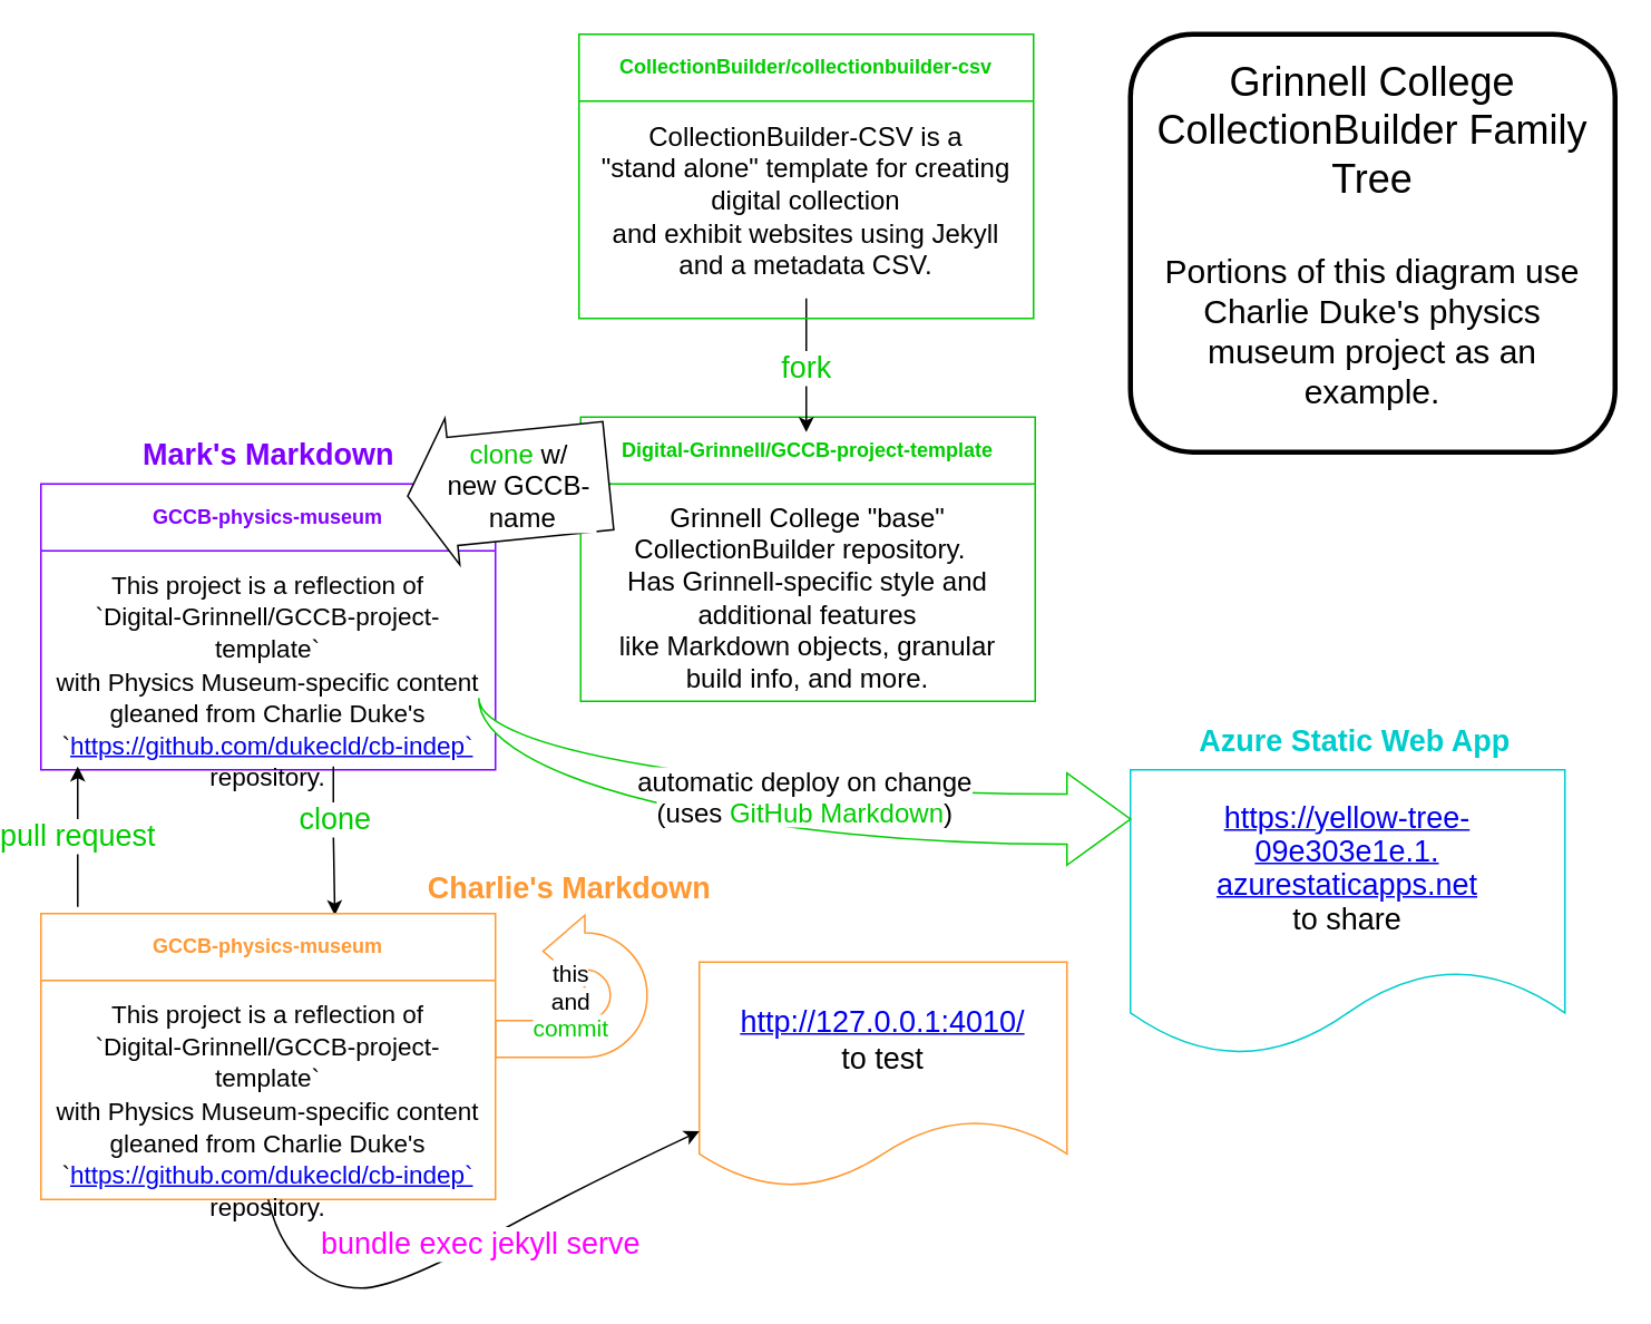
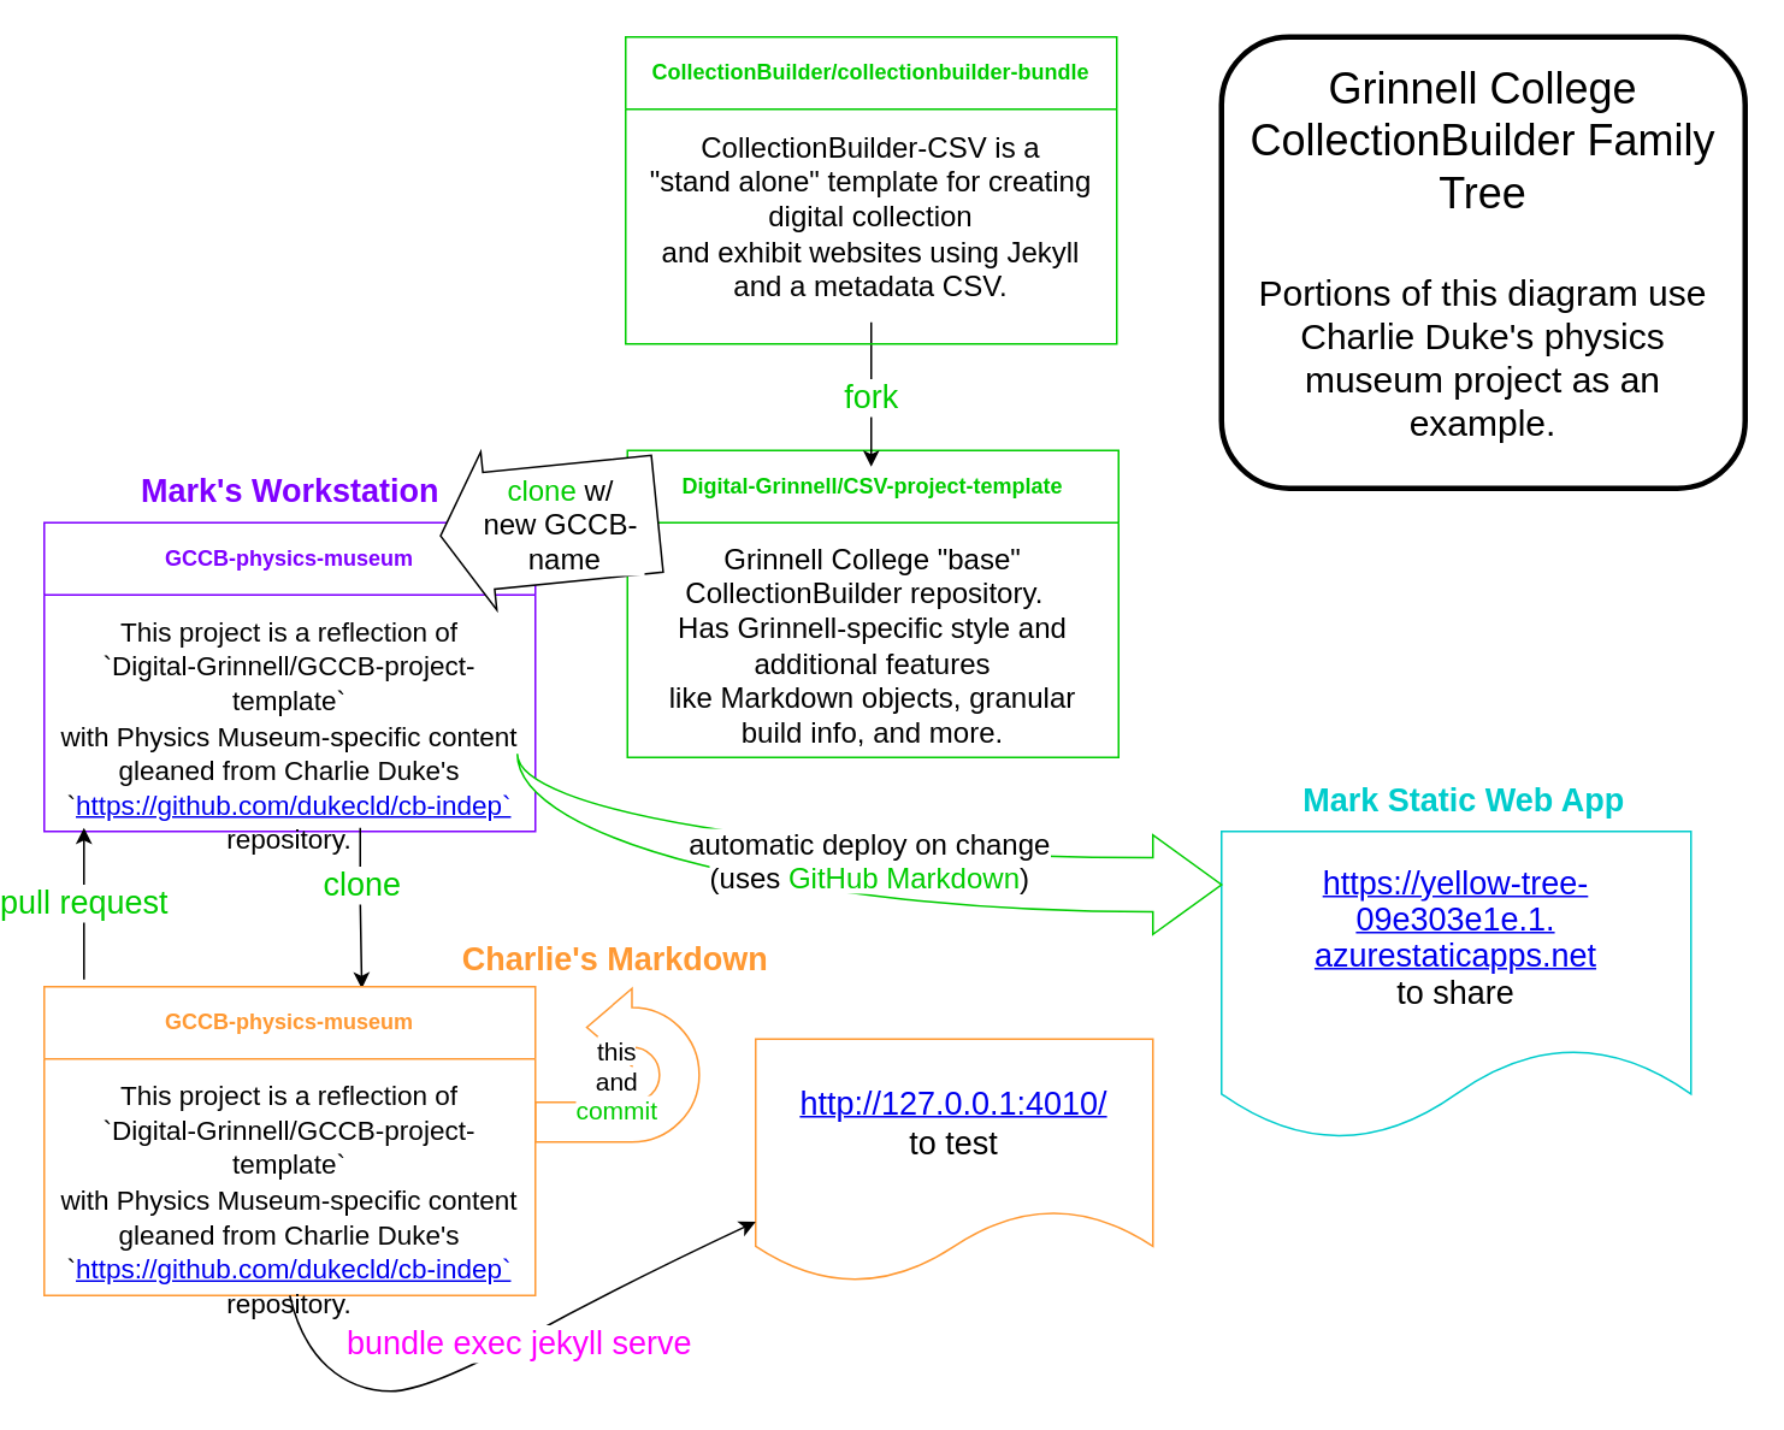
  <mxCell id="0" />
  <mxCell id="1" parent="0" />
  <mxCell id="2" value="&lt;font style=&quot;font-size: 14px;&quot;&gt;&lt;span style=&quot;background-color: light-dark(#ffffff, var(--ge-dark-color, #121212));&quot;&gt;&lt;br&gt;&lt;/span&gt;&lt;/font&gt;&lt;div&gt;&lt;font style=&quot;font-size: 14px;&quot;&gt;&lt;span style=&quot;background-color: light-dark(#ffffff, var(--ge-dark-color, #121212));&quot;&gt;&lt;br&gt;&lt;/span&gt;&lt;/font&gt;&lt;/div&gt;&lt;div&gt;&lt;font style=&quot;font-size: 14px;&quot;&gt;&lt;span style=&quot;background-color: light-dark(#ffffff, var(--ge-dark-color, #121212));&quot;&gt;this&lt;/span&gt;&lt;/font&gt;&lt;/div&gt;&lt;div&gt;&lt;font style=&quot;font-size: 14px;&quot;&gt;&lt;span style=&quot;background-color: light-dark(#ffffff, var(--ge-dark-color, #121212));&quot;&gt;and&lt;/span&gt;&lt;/font&gt;&lt;/div&gt;&lt;font style=&quot;font-size: 14px;&quot;&gt;&lt;span style=&quot;background-color: light-dark(#ffffff, var(--ge-dark-color, #121212));&quot;&gt;&lt;span style=&quot;color: rgb(0, 204, 0);&quot;&gt;commit&lt;/span&gt;&lt;br&gt;&lt;br&gt;&lt;/span&gt;&lt;/font&gt;" style="html=1;shadow=0;dashed=0;align=center;verticalAlign=middle;shape=mxgraph.arrows2.uTurnArrow;dy=11;arrowHead=43;dx2=25;flipH=1;strokeColor=#FF9933;" parent="1" vertex="1"><mxGeometry x="292" y="547" width="90.73" height="85" as="geometry" /></mxCell>
- <mxCell id="3" value="&lt;span style=&quot;color: rgb(0, 204, 0);&quot;&gt;Digital-Grinnell/GCCB-project-template&lt;/span&gt;" style="swimlane;whiteSpace=wrap;html=1;startSize=40;strokeColor=#00CC00;" parent="1" vertex="1"><mxGeometry x="343" y="249" width="272" height="170" as="geometry"><mxRectangle x="320" y="30" width="240" height="40" as="alternateBounds" /></mxGeometry></mxCell>
+ <mxCell id="3" value="&lt;span style=&quot;color: rgb(0, 204, 0);&quot;&gt;Digital-Grinnell/CSV-project-template&lt;/span&gt;" style="swimlane;whiteSpace=wrap;html=1;startSize=40;strokeColor=#00CC00;" parent="1" vertex="1"><mxGeometry x="343" y="249" width="272" height="170" as="geometry"><mxRectangle x="320" y="30" width="240" height="40" as="alternateBounds" /></mxGeometry></mxCell>
  <mxCell id="4" value="Grinnell College &quot;base&quot; CollectionBuilder repository.&amp;nbsp;&amp;nbsp;&lt;br&gt;Has Grinnell-specific style and additional features&lt;br&gt;like Markdown objects, granular build info, and more." style="text;whiteSpace=wrap;html=1;align=center;fontSize=16;" parent="3" vertex="1"><mxGeometry x="6" y="44" width="260" height="105" as="geometry" /></mxCell>
- <mxCell id="5" value="&lt;font style=&quot;font-size: 18px; color: rgb(127, 0, 255);&quot;&gt;&lt;b&gt;Mark's Markdown&lt;/b&gt;&lt;/font&gt;" style="text;html=1;align=center;verticalAlign=middle;resizable=0;points=[];autosize=1;strokeColor=none;fillColor=none;" parent="1" vertex="1"><mxGeometry x="61" y="252" width="190" height="40" as="geometry" /></mxCell>
+ <mxCell id="5" value="&lt;font style=&quot;font-size: 18px; color: rgb(127, 0, 255);&quot;&gt;&lt;b&gt;Mark's Workstation&lt;/b&gt;&lt;/font&gt;" style="text;html=1;align=center;verticalAlign=middle;resizable=0;points=[];autosize=1;strokeColor=none;fillColor=none;" parent="1" vertex="1"><mxGeometry x="61" y="252" width="190" height="40" as="geometry" /></mxCell>
  <mxCell id="6" value="&lt;span style=&quot;color: rgb(127, 0, 255);&quot;&gt;GCCB-physics-museum&lt;/span&gt;" style="swimlane;whiteSpace=wrap;html=1;startSize=40;strokeColor=#7F00FF;" parent="1" vertex="1"><mxGeometry x="20" y="289" width="272" height="171" as="geometry"><mxRectangle x="320" y="30" width="240" height="40" as="alternateBounds" /></mxGeometry></mxCell>
  <mxCell id="7" value="&lt;font style=&quot;font-size: 15px;&quot;&gt;This project is a reflection of&lt;br&gt;`Digital-Grinnell/GCCB-project-template`&lt;br&gt; with Physics Museum-specific content gleaned from Charlie Duke's&lt;br&gt;`&lt;a class=&quot;Link--inTextBlock&quot; href=&quot;https://github.com/dukecld/cb-indep`&quot;&gt;https://github.com/dukecld/cb-indep`&lt;/a&gt; repository. &lt;br&gt;&lt;/font&gt;      " style="text;whiteSpace=wrap;html=1;align=center;fontSize=16;" parent="6" vertex="1"><mxGeometry x="6" y="44" width="260" height="105" as="geometry" /></mxCell>
  <mxCell id="8" value="" style="shape=flexArrow;endArrow=classic;html=1;rounded=0;width=65;endSize=8.61;endWidth=22;fillColor=default;" parent="1" edge="1"><mxGeometry width="50" height="50" relative="1" as="geometry"><mxPoint x="360" y="284" as="sourcePoint" /><mxPoint x="239" y="296.293" as="targetPoint" /><Array as="points" /></mxGeometry></mxCell>
  <mxCell id="9" value="&lt;font style=&quot;font-size: 16px;&quot;&gt;&lt;span style=&quot;color: rgb(0, 204, 0);&quot;&gt;clone&lt;/span&gt; w/&amp;nbsp;&lt;br&gt;new GCCB-&amp;nbsp;&lt;br&gt;name&lt;/font&gt;" style="edgeLabel;html=1;align=center;verticalAlign=middle;resizable=0;points=[];" parent="8" vertex="1" connectable="0"><mxGeometry x="-0.084" y="2" relative="1" as="geometry"><mxPoint x="3" y="-2" as="offset" /></mxGeometry></mxCell>
  <mxCell id="10" value="&lt;font style=&quot;font-size: 18px; color: rgb(255, 153, 51);&quot;&gt;&lt;b&gt;Charlie's Markdown&lt;/b&gt;&lt;/font&gt;" style="text;html=1;align=center;verticalAlign=middle;resizable=0;points=[];autosize=1;strokeColor=none;fillColor=none;" parent="1" vertex="1"><mxGeometry x="231" y="511" width="210" height="40" as="geometry" /></mxCell>
  <mxCell id="11" value="&lt;font style=&quot;font-size: 18px; color: rgb(0, 204, 0);&quot;&gt;fork&lt;/font&gt;" style="edgeStyle=orthogonalEdgeStyle;rounded=0;orthogonalLoop=1;jettySize=auto;html=1;" parent="1" edge="1"><mxGeometry x="0.146" relative="1" as="geometry"><mxPoint x="478" y="178" as="sourcePoint" /><mxPoint x="478" y="258" as="targetPoint" /><Array as="points"><mxPoint x="482.5" y="218" /><mxPoint x="482.5" y="218" /></Array><mxPoint as="offset" /></mxGeometry></mxCell>
  <mxCell id="12" value="&lt;font style=&quot;font-size: 18px; color: rgb(0, 204, 0);&quot;&gt;clone&lt;/font&gt;" style="edgeStyle=orthogonalEdgeStyle;rounded=0;orthogonalLoop=1;jettySize=auto;html=1;entryX=0.893;entryY=0.006;entryDx=0;entryDy=0;entryPerimeter=0;" parent="1" edge="1"><mxGeometry x="-0.281" y="1" relative="1" as="geometry"><mxPoint x="195" y="458" as="sourcePoint" /><mxPoint x="195.896" y="547.026" as="targetPoint" /><Array as="points"><mxPoint x="195" y="498" /><mxPoint x="196" y="498" /></Array><mxPoint as="offset" /></mxGeometry></mxCell>
  <mxCell id="13" value="&lt;font style=&quot;font-size: 18px; color: rgb(0, 204, 0);&quot;&gt;pull request&lt;/font&gt;" style="edgeStyle=orthogonalEdgeStyle;rounded=0;orthogonalLoop=1;jettySize=auto;html=1;exitX=0.081;exitY=-0.023;exitDx=0;exitDy=0;exitPerimeter=0;" parent="1" source="20" edge="1"><mxGeometry x="0.001" relative="1" as="geometry"><mxPoint x="62" y="458" as="sourcePoint" /><mxPoint x="42" y="458" as="targetPoint" /><Array as="points"><mxPoint x="42" y="498" /><mxPoint x="42" y="498" /></Array><mxPoint as="offset" /></mxGeometry></mxCell>
  <mxCell id="14" value="&lt;div align=&quot;center&quot; style=&quot;font-weight: normal; line-height: 18px; white-space: pre;&quot;&gt;&lt;div&gt;&lt;font face=&quot;Helvetica&quot; style=&quot;background-color: light-dark(#ffffff, var(--ge-dark-color, #121212)); font-size: 18px;&quot;&gt;&lt;span style=&quot;color: rgb(212, 212, 212);&quot;&gt;&lt;a href=&quot;https://yellow-tree- 09e303e1e.1. azurestaticapps.net&quot;&gt;https://yellow-tree-&lt;br&gt;09e303e1e.1.&lt;br&gt;azurestaticapps.net&lt;/a&gt;&lt;/span&gt;&lt;/font&gt;&lt;/div&gt;&lt;/div&gt;&lt;font style=&quot;font-size: 18px;&quot; face=&quot;Helvetica&quot;&gt;to share&lt;/font&gt;" style="shape=document;whiteSpace=wrap;html=1;boundedLbl=1;align=center;strokeColor=#00CCCC;" parent="1" vertex="1"><mxGeometry x="672" y="460" width="260" height="171" as="geometry" /></mxCell>
- <mxCell id="15" value="&lt;font style=&quot;font-size: 18px; color: rgb(0, 204, 204);&quot;&gt;&lt;b&gt;Azure Static Web App&lt;/b&gt;&lt;/font&gt;" style="text;html=1;align=center;verticalAlign=middle;resizable=0;points=[];autosize=1;strokeColor=none;fillColor=none;" parent="1" vertex="1"><mxGeometry x="701" y="423" width="210" height="40" as="geometry" /></mxCell>
+ <mxCell id="15" value="&lt;font style=&quot;font-size: 18px; color: rgb(0, 204, 204);&quot;&gt;&lt;b&gt;Mark Static Web App&lt;/b&gt;&lt;/font&gt;" style="text;html=1;align=center;verticalAlign=middle;resizable=0;points=[];autosize=1;strokeColor=none;fillColor=none;" parent="1" vertex="1"><mxGeometry x="701" y="423" width="210" height="40" as="geometry" /></mxCell>
  <mxCell id="16" value="&lt;font style=&quot;font-size: 16px; background-color: light-dark(#ffffff, var(--ge-dark-color, #121212));&quot;&gt;&lt;br&gt;automatic deploy on change&lt;br&gt;(uses &lt;span style=&quot;color: rgb(0, 204, 0);&quot;&gt;GitHub Markdown&lt;/span&gt;)&lt;/font&gt;" style="html=1;shadow=0;dashed=0;align=center;verticalAlign=middle;shape=mxgraph.arrows2.jumpInArrow;dy=15;dx=38;arrowHead=55;flipV=1;strokeColor=#00CC00;" parent="1" vertex="1"><mxGeometry x="282" y="417" width="390" height="100" as="geometry" /></mxCell>
- <mxCell id="17" value="CollectionBuilder/collectionbuilder-csv" style="swimlane;whiteSpace=wrap;html=1;startSize=40;fontColor=#00CC00;strokeColor=#00CC00;" parent="1" vertex="1"><mxGeometry x="342" y="20" width="272" height="170" as="geometry"><mxRectangle x="320" y="30" width="240" height="40" as="alternateBounds" /></mxGeometry></mxCell>
+ <mxCell id="17" value="CollectionBuilder/collectionbuilder-bundle" style="swimlane;whiteSpace=wrap;html=1;startSize=40;fontColor=#00CC00;strokeColor=#00CC00;" parent="1" vertex="1"><mxGeometry x="342" y="20" width="272" height="170" as="geometry"><mxRectangle x="320" y="30" width="240" height="40" as="alternateBounds" /></mxGeometry></mxCell>
  <mxCell id="18" value="CollectionBuilder-CSV is a&lt;br&gt;&quot;stand alone&quot; template for creating digital collection&lt;br&gt;and exhibit websites using Jekyll&lt;br&gt;and a metadata CSV." style="text;whiteSpace=wrap;html=1;align=center;fontSize=16;" parent="17" vertex="1"><mxGeometry x="6" y="45" width="260" height="80" as="geometry" /></mxCell>
  <mxCell id="19" value="&lt;div&gt;&lt;font style=&quot;font-size: 18px;&quot;&gt;&lt;a href=&quot;http://127.0.0.1:4000/&quot;&gt;http://127.0.0.1:4010/&lt;br&gt;&lt;/a&gt;to test&lt;/font&gt;&lt;/div&gt;" style="shape=document;whiteSpace=wrap;html=1;boundedLbl=1;align=center;strokeColor=#FF9933;" vertex="1" parent="1"><mxGeometry x="414" y="575" width="220" height="135" as="geometry" /></mxCell>
  <mxCell id="20" value="&lt;span style=&quot;color: rgb(255, 153, 51);&quot;&gt;GCCB-physics-museum&lt;/span&gt;" style="swimlane;whiteSpace=wrap;html=1;startSize=40;fillColor=default;strokeColor=#FF9933;" parent="1" vertex="1"><mxGeometry x="20" y="546" width="272" height="171" as="geometry"><mxRectangle x="320" y="30" width="240" height="40" as="alternateBounds" /></mxGeometry></mxCell>
  <mxCell id="21" value="&lt;font style=&quot;font-size: 15px;&quot;&gt;This project is a reflection of&lt;br&gt;`Digital-Grinnell/GCCB-project-template`&lt;br&gt; with Physics Museum-specific content gleaned from Charlie Duke's&lt;br&gt;`&lt;a class=&quot;Link--inTextBlock&quot; href=&quot;https://github.com/dukecld/cb-indep`&quot;&gt;https://github.com/dukecld/cb-indep`&lt;/a&gt; repository. &lt;br&gt;&lt;/font&gt;      " style="text;whiteSpace=wrap;html=1;align=center;fontSize=16;" parent="20" vertex="1"><mxGeometry x="6" y="44" width="260" height="105" as="geometry" /></mxCell>
  <mxCell id="22" value="" style="curved=1;endArrow=classic;html=1;rounded=0;exitX=0.5;exitY=1;exitDx=0;exitDy=0;entryX=0;entryY=0.75;entryDx=0;entryDy=0;" edge="1" parent="1" source="20" target="19"><mxGeometry width="50" height="50" relative="1" as="geometry"><mxPoint x="192" y="790" as="sourcePoint" /><mxPoint x="242" y="740" as="targetPoint" /><Array as="points"><mxPoint x="162" y="743" /><mxPoint x="192" y="770" /><mxPoint x="232" y="770" /><mxPoint x="342" y="710" /></Array></mxGeometry></mxCell>
  <mxCell id="23" value="&lt;font style=&quot;font-size: 18px; color: rgb(255, 0, 255);&quot;&gt;bundle exec jekyll serve&lt;/font&gt;" style="edgeLabel;html=1;align=center;verticalAlign=middle;resizable=0;points=[];" vertex="1" connectable="0" parent="22"><mxGeometry x="0.061" y="-1" relative="1" as="geometry"><mxPoint x="-1" as="offset" /></mxGeometry></mxCell>
  <mxCell id="24" value="&lt;div align=&quot;center&quot;&gt;&lt;font style=&quot;font-size: 24px;&quot;&gt;Grinnell College CollectionBuilder Family Tree&lt;/font&gt;&lt;/div&gt;&lt;div align=&quot;center&quot;&gt;&lt;font style=&quot;font-size: 24px;&quot;&gt;&lt;br&gt;&lt;/font&gt;&lt;/div&gt;&lt;div align=&quot;center&quot;&gt;&lt;font style=&quot;font-size: 20px;&quot;&gt;Portions of this diagram use Charlie Duke's physics museum project as an example.&lt;/font&gt;&lt;/div&gt;" style="text;html=1;whiteSpace=wrap;overflow=hidden;rounded=1;strokeColor=default;strokeWidth=3;labelPadding=10;perimeterSpacing=3;fixDash=0;container=0;spacingLeft=5;spacingBottom=5;spacingRight=5;spacingTop=5;spacing=5;align=center;" vertex="1" parent="1"><mxGeometry x="672" y="20" width="290" height="250" as="geometry" /></mxCell>
